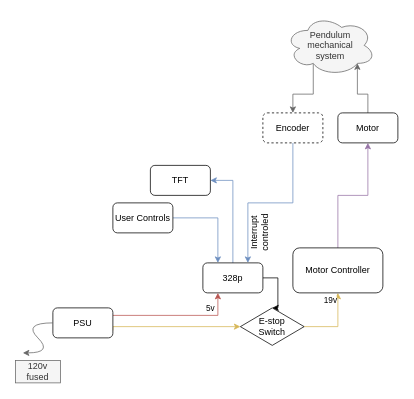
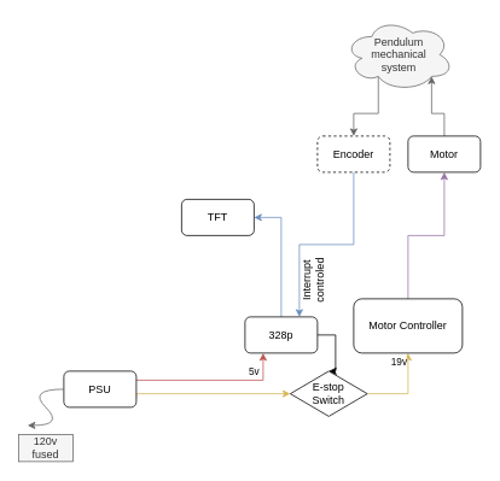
  <mxCell id="0" />
  <mxCell id="1" parent="0" />
  <mxCell id="2" style="edgeStyle=orthogonalEdgeStyle;rounded=0;orthogonalLoop=1;jettySize=auto;html=1;exitX=1;exitY=0.5;exitDx=0;exitDy=0;" edge="1" parent="1" source="4" target="21"><mxGeometry relative="1" as="geometry" /></mxCell>
  <mxCell id="3" style="edgeStyle=orthogonalEdgeStyle;rounded=0;orthogonalLoop=1;jettySize=auto;html=1;exitX=0.5;exitY=0;exitDx=0;exitDy=0;entryX=1;entryY=0.5;entryDx=0;entryDy=0;fillColor=#dae8fc;strokeColor=#6c8ebf;" edge="1" parent="1" source="4" target="13"><mxGeometry relative="1" as="geometry" /></mxCell>
  <mxCell id="4" value="328p" style="rounded=1;whiteSpace=wrap;html=1;" vertex="1" parent="1"><mxGeometry x="270" y="350" width="80" height="40" as="geometry" /></mxCell>
  <mxCell id="5" value="&lt;div&gt;5v&lt;/div&gt;" style="edgeStyle=orthogonalEdgeStyle;rounded=0;orthogonalLoop=1;jettySize=auto;html=1;exitX=1;exitY=0.25;exitDx=0;exitDy=0;entryX=0.25;entryY=1;entryDx=0;entryDy=0;fillColor=#f8cecc;strokeColor=#b85450;" edge="1" parent="1" source="8" target="4"><mxGeometry x="0.765" y="10" relative="1" as="geometry"><mxPoint as="offset" /></mxGeometry></mxCell>
  <mxCell id="6" value="19v" style="edgeStyle=orthogonalEdgeStyle;rounded=0;orthogonalLoop=1;jettySize=auto;html=1;exitX=1;exitY=0.5;exitDx=0;exitDy=0;entryX=0.5;entryY=1;entryDx=0;entryDy=0;fillColor=#fff2cc;strokeColor=#d6b656;" edge="1" parent="1" source="21" target="10"><mxGeometry x="0.778" y="10" relative="1" as="geometry"><Array as="points"><mxPoint x="450" y="435" /></Array><mxPoint as="offset" /></mxGeometry></mxCell>
  <mxCell id="7" style="edgeStyle=orthogonalEdgeStyle;rounded=0;orthogonalLoop=1;jettySize=auto;html=1;exitX=1;exitY=0.75;exitDx=0;exitDy=0;entryX=0;entryY=0.5;entryDx=0;entryDy=0;fillColor=#fff2cc;strokeColor=#d6b656;" edge="1" parent="1" source="8" target="21"><mxGeometry relative="1" as="geometry"><Array as="points"><mxPoint x="150" y="435" /></Array></mxGeometry></mxCell>
  <mxCell id="8" value="PSU" style="rounded=1;whiteSpace=wrap;html=1;" vertex="1" parent="1"><mxGeometry x="70" y="410" width="80" height="40" as="geometry" /></mxCell>
  <mxCell id="9" style="edgeStyle=orthogonalEdgeStyle;rounded=0;orthogonalLoop=1;jettySize=auto;html=1;exitX=0.5;exitY=0;exitDx=0;exitDy=0;entryX=0.5;entryY=1;entryDx=0;entryDy=0;fillColor=#e1d5e7;strokeColor=#9673a6;" edge="1" parent="1" source="10" target="17"><mxGeometry relative="1" as="geometry" /></mxCell>
  <mxCell id="10" value="Motor Controller" style="rounded=1;whiteSpace=wrap;html=1;" vertex="1" parent="1"><mxGeometry x="390" y="330" width="120" height="60" as="geometry" /></mxCell>
- <mxCell id="11" style="edgeStyle=orthogonalEdgeStyle;rounded=0;orthogonalLoop=1;jettySize=auto;html=1;exitX=1;exitY=0.5;exitDx=0;exitDy=0;entryX=0.25;entryY=0;entryDx=0;entryDy=0;fillColor=#dae8fc;strokeColor=#6c8ebf;" edge="1" parent="1" source="12" target="4"><mxGeometry relative="1" as="geometry" /></mxCell>
- <mxCell id="12" value="User Controls" style="rounded=1;whiteSpace=wrap;html=1;" vertex="1" parent="1"><mxGeometry x="150" y="270" width="80" height="40" as="geometry" /></mxCell>
  <mxCell id="13" value="&lt;div&gt;TFT&lt;/div&gt;" style="rounded=1;whiteSpace=wrap;html=1;" vertex="1" parent="1"><mxGeometry x="200" y="220" width="80" height="40" as="geometry" /></mxCell>
  <mxCell id="14" style="edgeStyle=orthogonalEdgeStyle;rounded=0;orthogonalLoop=1;jettySize=auto;html=1;exitX=0.5;exitY=1;exitDx=0;exitDy=0;entryX=0.75;entryY=0;entryDx=0;entryDy=0;fillColor=#dae8fc;strokeColor=#6c8ebf;" edge="1" parent="1" source="15" target="4"><mxGeometry relative="1" as="geometry" /></mxCell>
  <mxCell id="15" value="Encoder" style="rounded=1;whiteSpace=wrap;html=1;dashed=1;" vertex="1" parent="1"><mxGeometry x="350" y="150" width="80" height="40" as="geometry" /></mxCell>
  <mxCell id="16" style="edgeStyle=orthogonalEdgeStyle;rounded=0;orthogonalLoop=1;jettySize=auto;html=1;exitX=0.5;exitY=0;exitDx=0;exitDy=0;entryX=0.8;entryY=0.8;entryDx=0;entryDy=0;entryPerimeter=0;fillColor=#f5f5f5;strokeColor=#666666;" edge="1" parent="1" source="17" target="20"><mxGeometry relative="1" as="geometry" /></mxCell>
  <mxCell id="17" value="&lt;div&gt;Motor&lt;/div&gt;" style="rounded=1;whiteSpace=wrap;html=1;" vertex="1" parent="1"><mxGeometry x="450" y="150" width="80" height="40" as="geometry" /></mxCell>
  <mxCell id="18" value="Interrupt&lt;br&gt;controled" style="text;html=1;align=center;verticalAlign=middle;resizable=0;points=[];autosize=1;strokeColor=none;fillColor=none;rotation=-90;" vertex="1" parent="1"><mxGeometry x="310" y="290" width="70" height="40" as="geometry" /></mxCell>
  <mxCell id="19" style="edgeStyle=orthogonalEdgeStyle;rounded=0;orthogonalLoop=1;jettySize=auto;html=1;exitX=0.31;exitY=0.8;exitDx=0;exitDy=0;exitPerimeter=0;entryX=0.5;entryY=0;entryDx=0;entryDy=0;fillColor=#f5f5f5;strokeColor=#666666;" edge="1" parent="1" source="20" target="15"><mxGeometry relative="1" as="geometry" /></mxCell>
  <mxCell id="20" value="Pendulum&lt;br&gt;&lt;div&gt;mechanical&lt;/div&gt;&lt;div&gt;system&lt;br&gt;&lt;/div&gt;" style="ellipse;shape=cloud;whiteSpace=wrap;html=1;fillColor=#f5f5f5;fontColor=#333333;strokeColor=#666666;" vertex="1" parent="1"><mxGeometry x="380" y="20" width="120" height="80" as="geometry" /></mxCell>
  <mxCell id="21" value="&lt;div&gt;E-stop&lt;/div&gt;&lt;div&gt;Switch&lt;br&gt;&lt;/div&gt;" style="rhombus;whiteSpace=wrap;html=1;" vertex="1" parent="1"><mxGeometry x="320" y="410" width="85" height="50" as="geometry" /></mxCell>
  <mxCell id="22" value="" style="curved=1;endArrow=classic;html=1;rounded=0;fillColor=#f5f5f5;strokeColor=#666666;" edge="1" parent="1"><mxGeometry width="50" height="50" relative="1" as="geometry"><mxPoint x="70" y="430" as="sourcePoint" /><mxPoint x="30" y="470" as="targetPoint" /><Array as="points"><mxPoint x="30" y="430" /><mxPoint x="70" y="470" /></Array></mxGeometry></mxCell>
  <mxCell id="23" value="120v&lt;br&gt;fused" style="text;html=1;strokeColor=#666666;fillColor=#f5f5f5;align=center;verticalAlign=middle;whiteSpace=wrap;rounded=0;fontColor=#333333;" vertex="1" parent="1"><mxGeometry x="20" y="480" width="60" height="30" as="geometry" /></mxCell>
